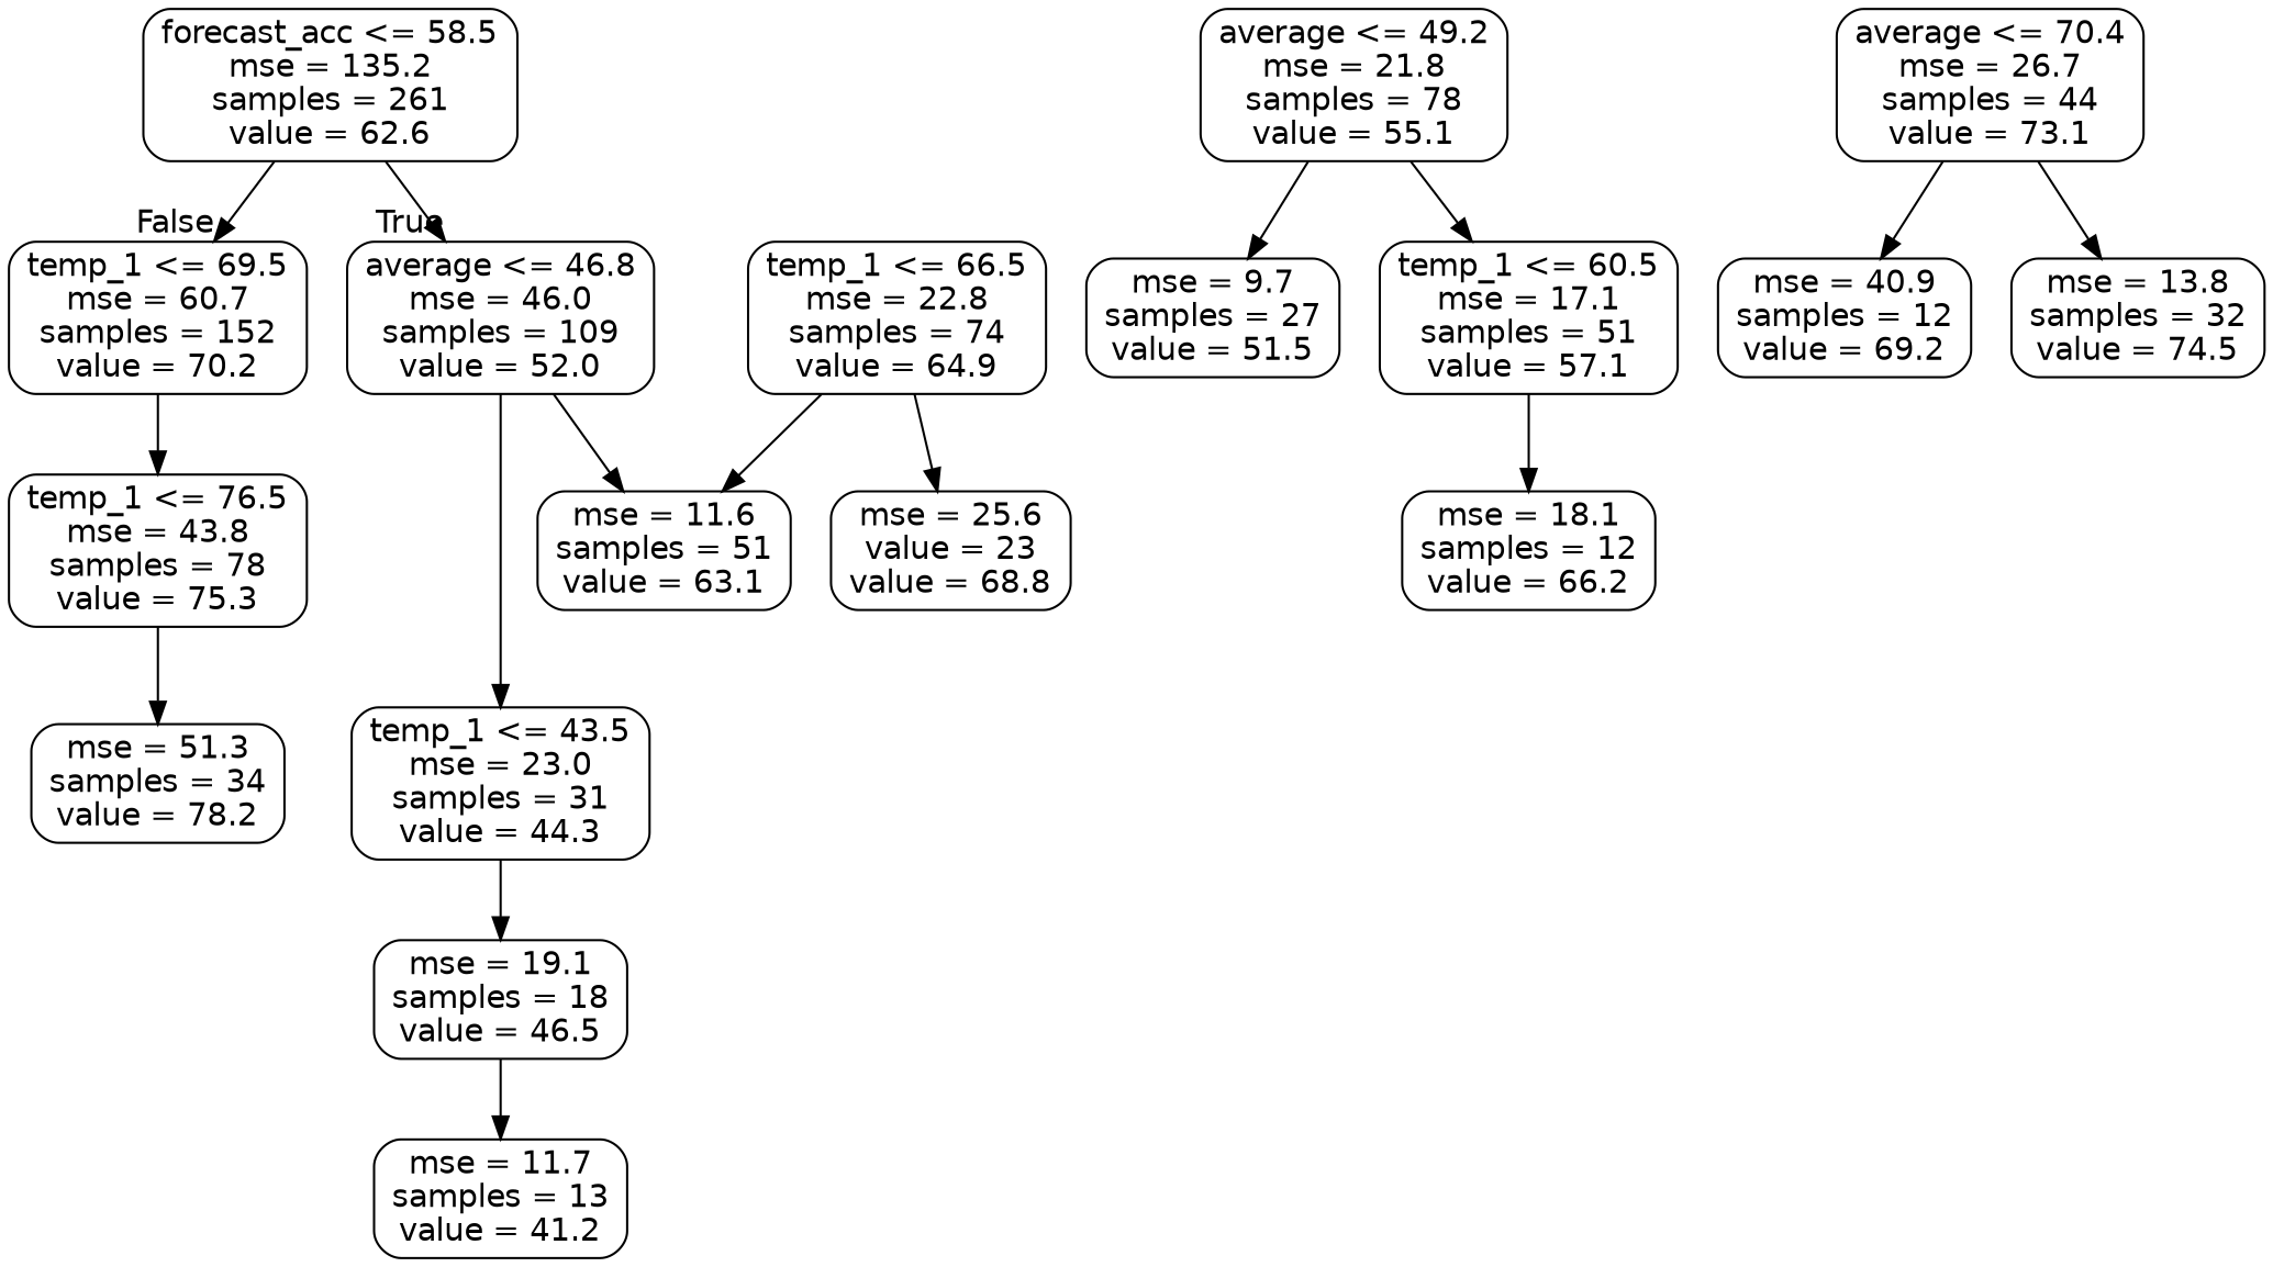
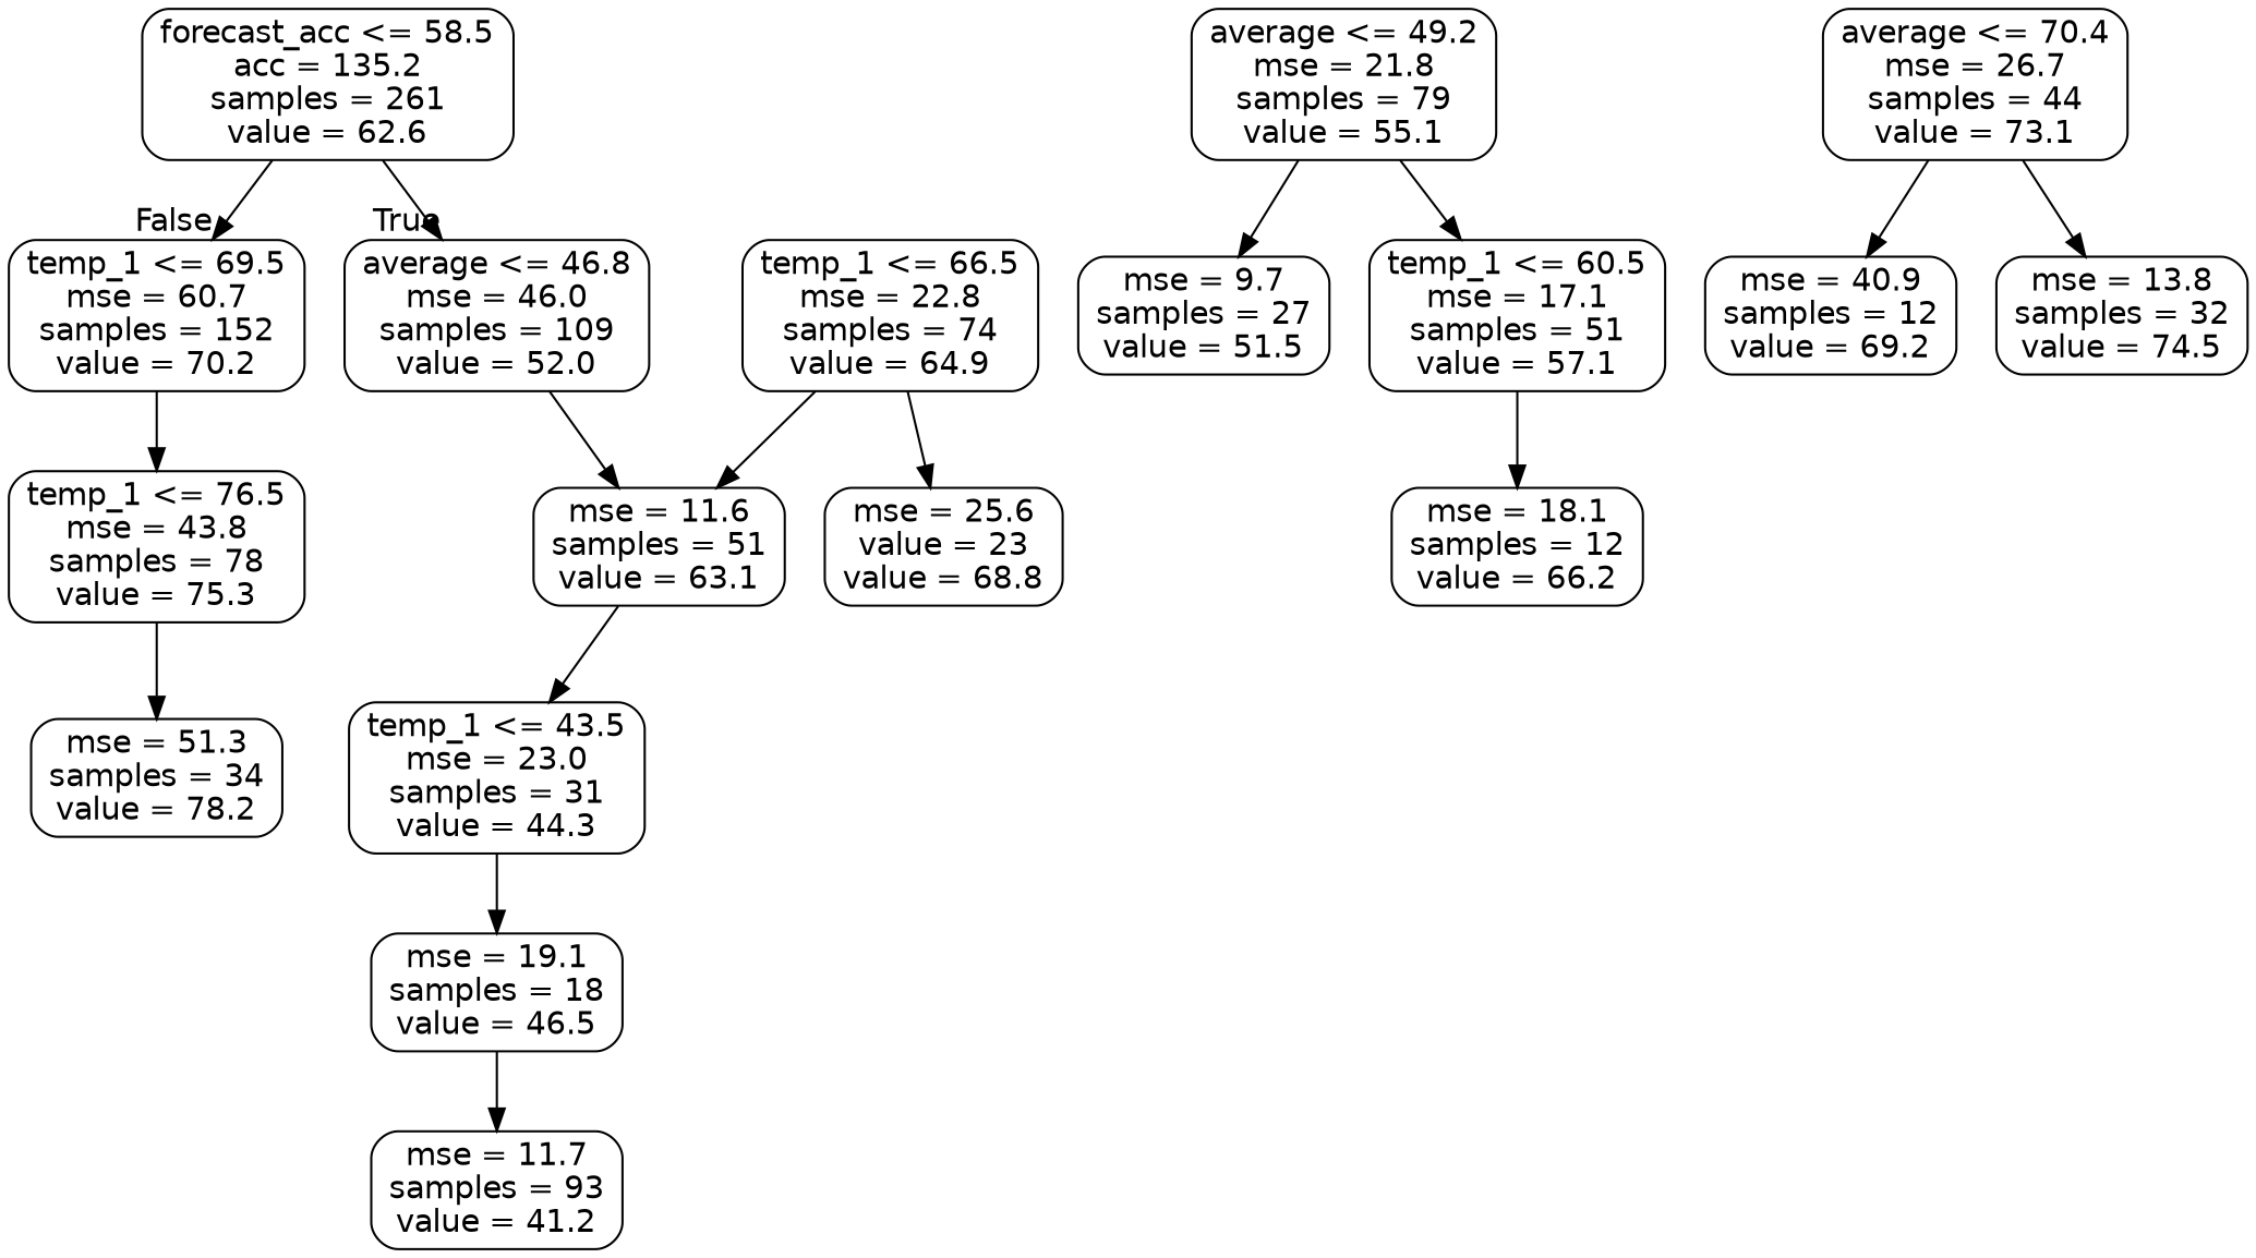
  digraph {
    node [color=black fontname=helvetica shape=box style=rounded]
    edge [fontname=helvetica]
-   n1 [label="forecast_acc <= 58.5\nmse = 135.2\nsamples = 261\nvalue = 62.6"]
+   n1 [label="forecast_acc <= 58.5\nacc = 135.2\nsamples = 261\nvalue = 62.6"]
    n2 [label="average <= 46.8\nmse = 46.0\nsamples = 109\nvalue = 52.0"]
    n3 [label="temp_1 <= 69.5\nmse = 60.7\nsamples = 152\nvalue = 70.2"]
    n4 [label="temp_1 <= 43.5\nmse = 23.0\nsamples = 31\nvalue = 44.3"]
    n5 [label="mse = 11.6\nsamples = 51\nvalue = 63.1"]
    n6 [label="temp_1 <= 76.5\nmse = 43.8\nsamples = 78\nvalue = 75.3"]
    n7 [label="mse = 19.1\nsamples = 18\nvalue = 46.5"]
-   n8 [label="average <= 49.2\nmse = 21.8\nsamples = 78\nvalue = 55.1"]
+   n8 [label="average <= 49.2\nmse = 21.8\nsamples = 79\nvalue = 55.1"]
    n9 [label="mse = 9.7\nsamples = 27\nvalue = 51.5"]
    n10 [label="temp_1 <= 60.5\nmse = 17.1\nsamples = 51\nvalue = 57.1"]
-   n11 [label="mse = 11.7\nsamples = 13\nvalue = 41.2"]
+   n11 [label="mse = 11.7\nsamples = 93\nvalue = 41.2"]
    n12 [label="mse = 18.1\nsamples = 12\nvalue = 66.2"]
    n13 [label="temp_1 <= 66.5\nmse = 22.8\nsamples = 74\nvalue = 64.9"]
    n14 [label="mse = 25.6\nvalue = 23\nvalue = 68.8"]
    n15 [label="mse = 51.3\nsamples = 34\nvalue = 78.2"]
    n16 [label="average <= 70.4\nmse = 26.7\nsamples = 44\nvalue = 73.1"]
    n17 [label="mse = 40.9\nsamples = 12\nvalue = 69.2"]
    n18 [label="mse = 13.8\nsamples = 32\nvalue = 74.5"]
    n1 -> n2 [headlabel=True labelangle=45 labeldistance=2.5]
    n1 -> n3 [headlabel=False labelangle=-45 labeldistance=2.5]
-   n2 -> n4
+   n5 -> n4
    n2 -> n5
    n3 -> n6
    n4 -> n7
    n6 -> n15
    n7 -> n11
    n8 -> n9
    n8 -> n10
    n10 -> n12
    n13 -> n5
    n13 -> n14
    n16 -> n17
    n16 -> n18
  }
